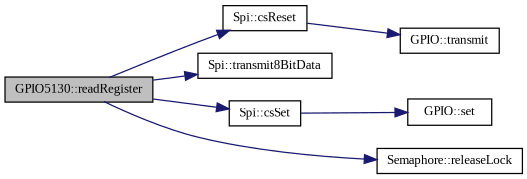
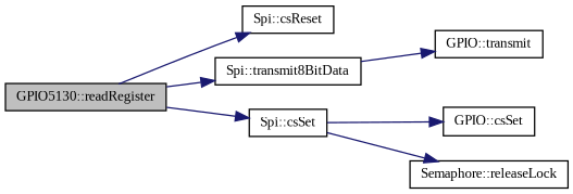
  digraph {
    fontname="Liberation Serif"
    rankdir=LR
    node [color=black fillcolor=white fontname="Liberation Serif" fontsize=10 shape=record style=filled]
    edge [color=midnightblue fontname="Liberation Serif" fontsize=10 labelfontname=Helvetica labelfontsize=10 style=solid]
    n1 [fillcolor=grey75 fontcolor=black height=0.2 label="GPIO5130::readRegister" width=0.4]
    n2 [height=0.2 label="Spi::csReset" width=0.4]
    n3 [height=0.2 label="Spi::csSet" width=0.4]
    n4 [height=0.2 label="Semaphore::releaseLock" width=0.4]
    n5 [height=0.2 label="Spi::transmit8BitData" width=0.4]
    n6 [height=0.2 label="GPIO::transmit" width=0.4]
-   n7 [height=0.2 label="GPIO::set" width=0.4]
+   n7 [height=0.2 label="GPIO::csSet" width=0.4]
    n1 -> n2
    n1 -> n3
-   n1 -> n4
+   n3 -> n4
    n1 -> n5
-   n2 -> n6
+   n5 -> n6
    n3 -> n7
  }
